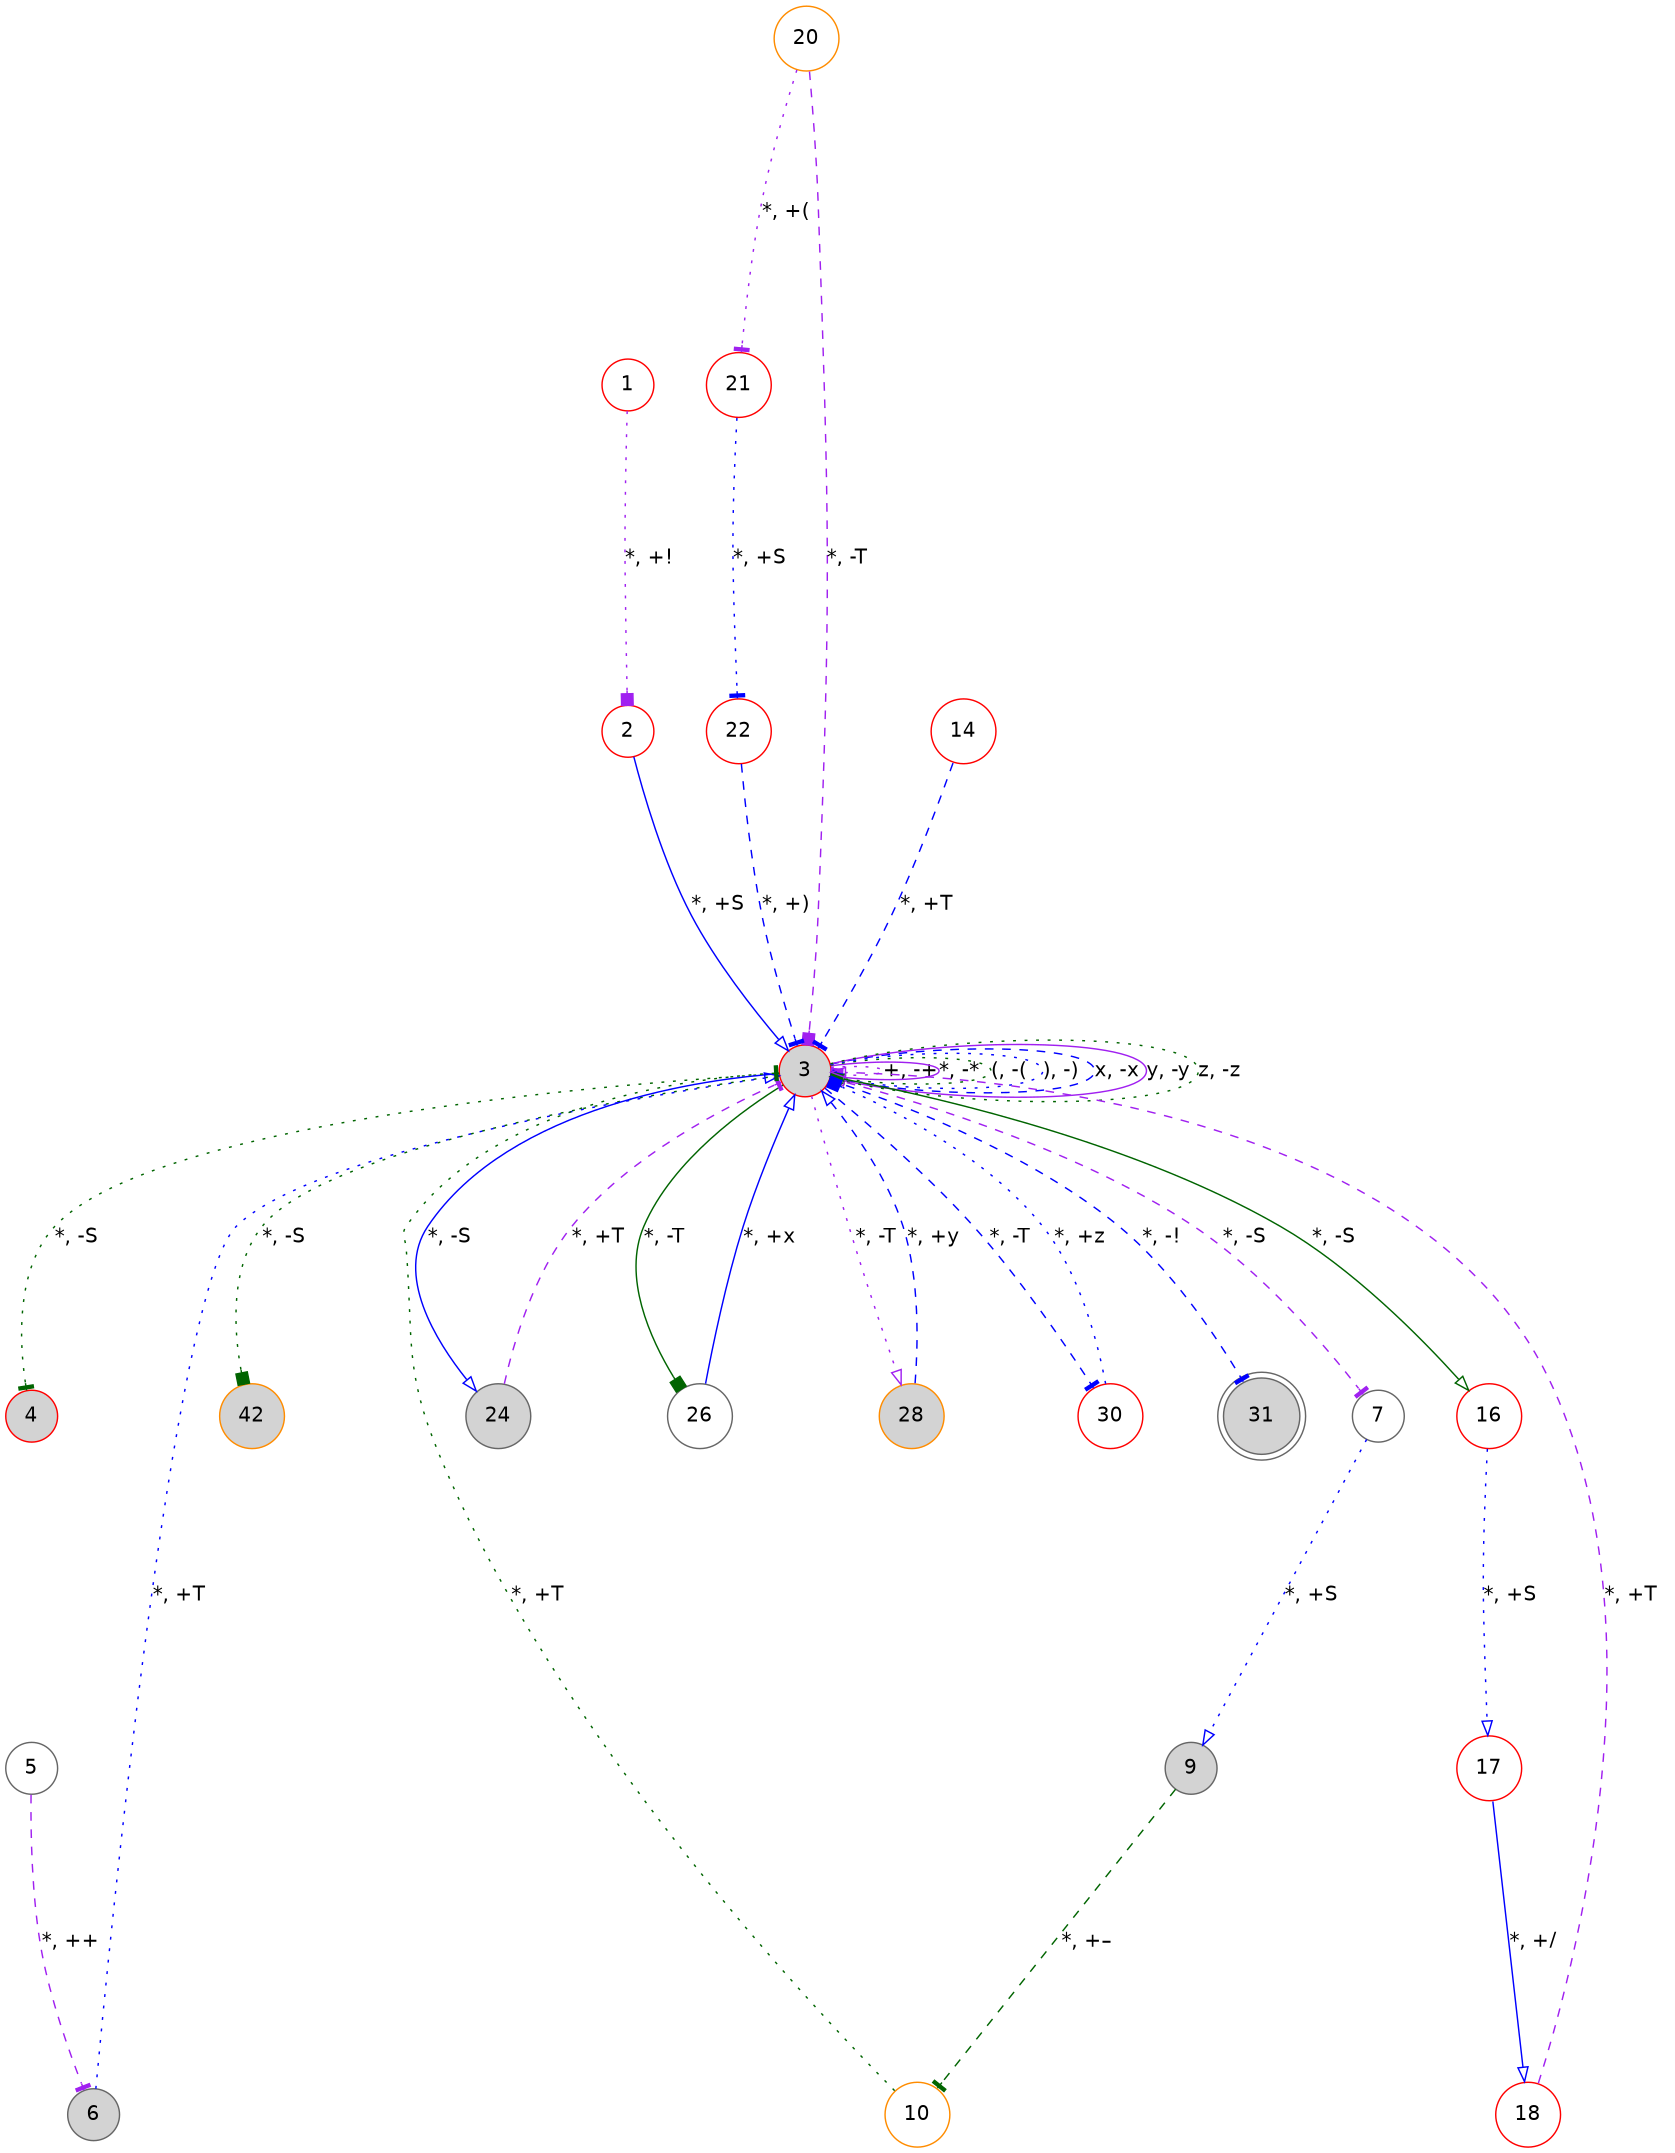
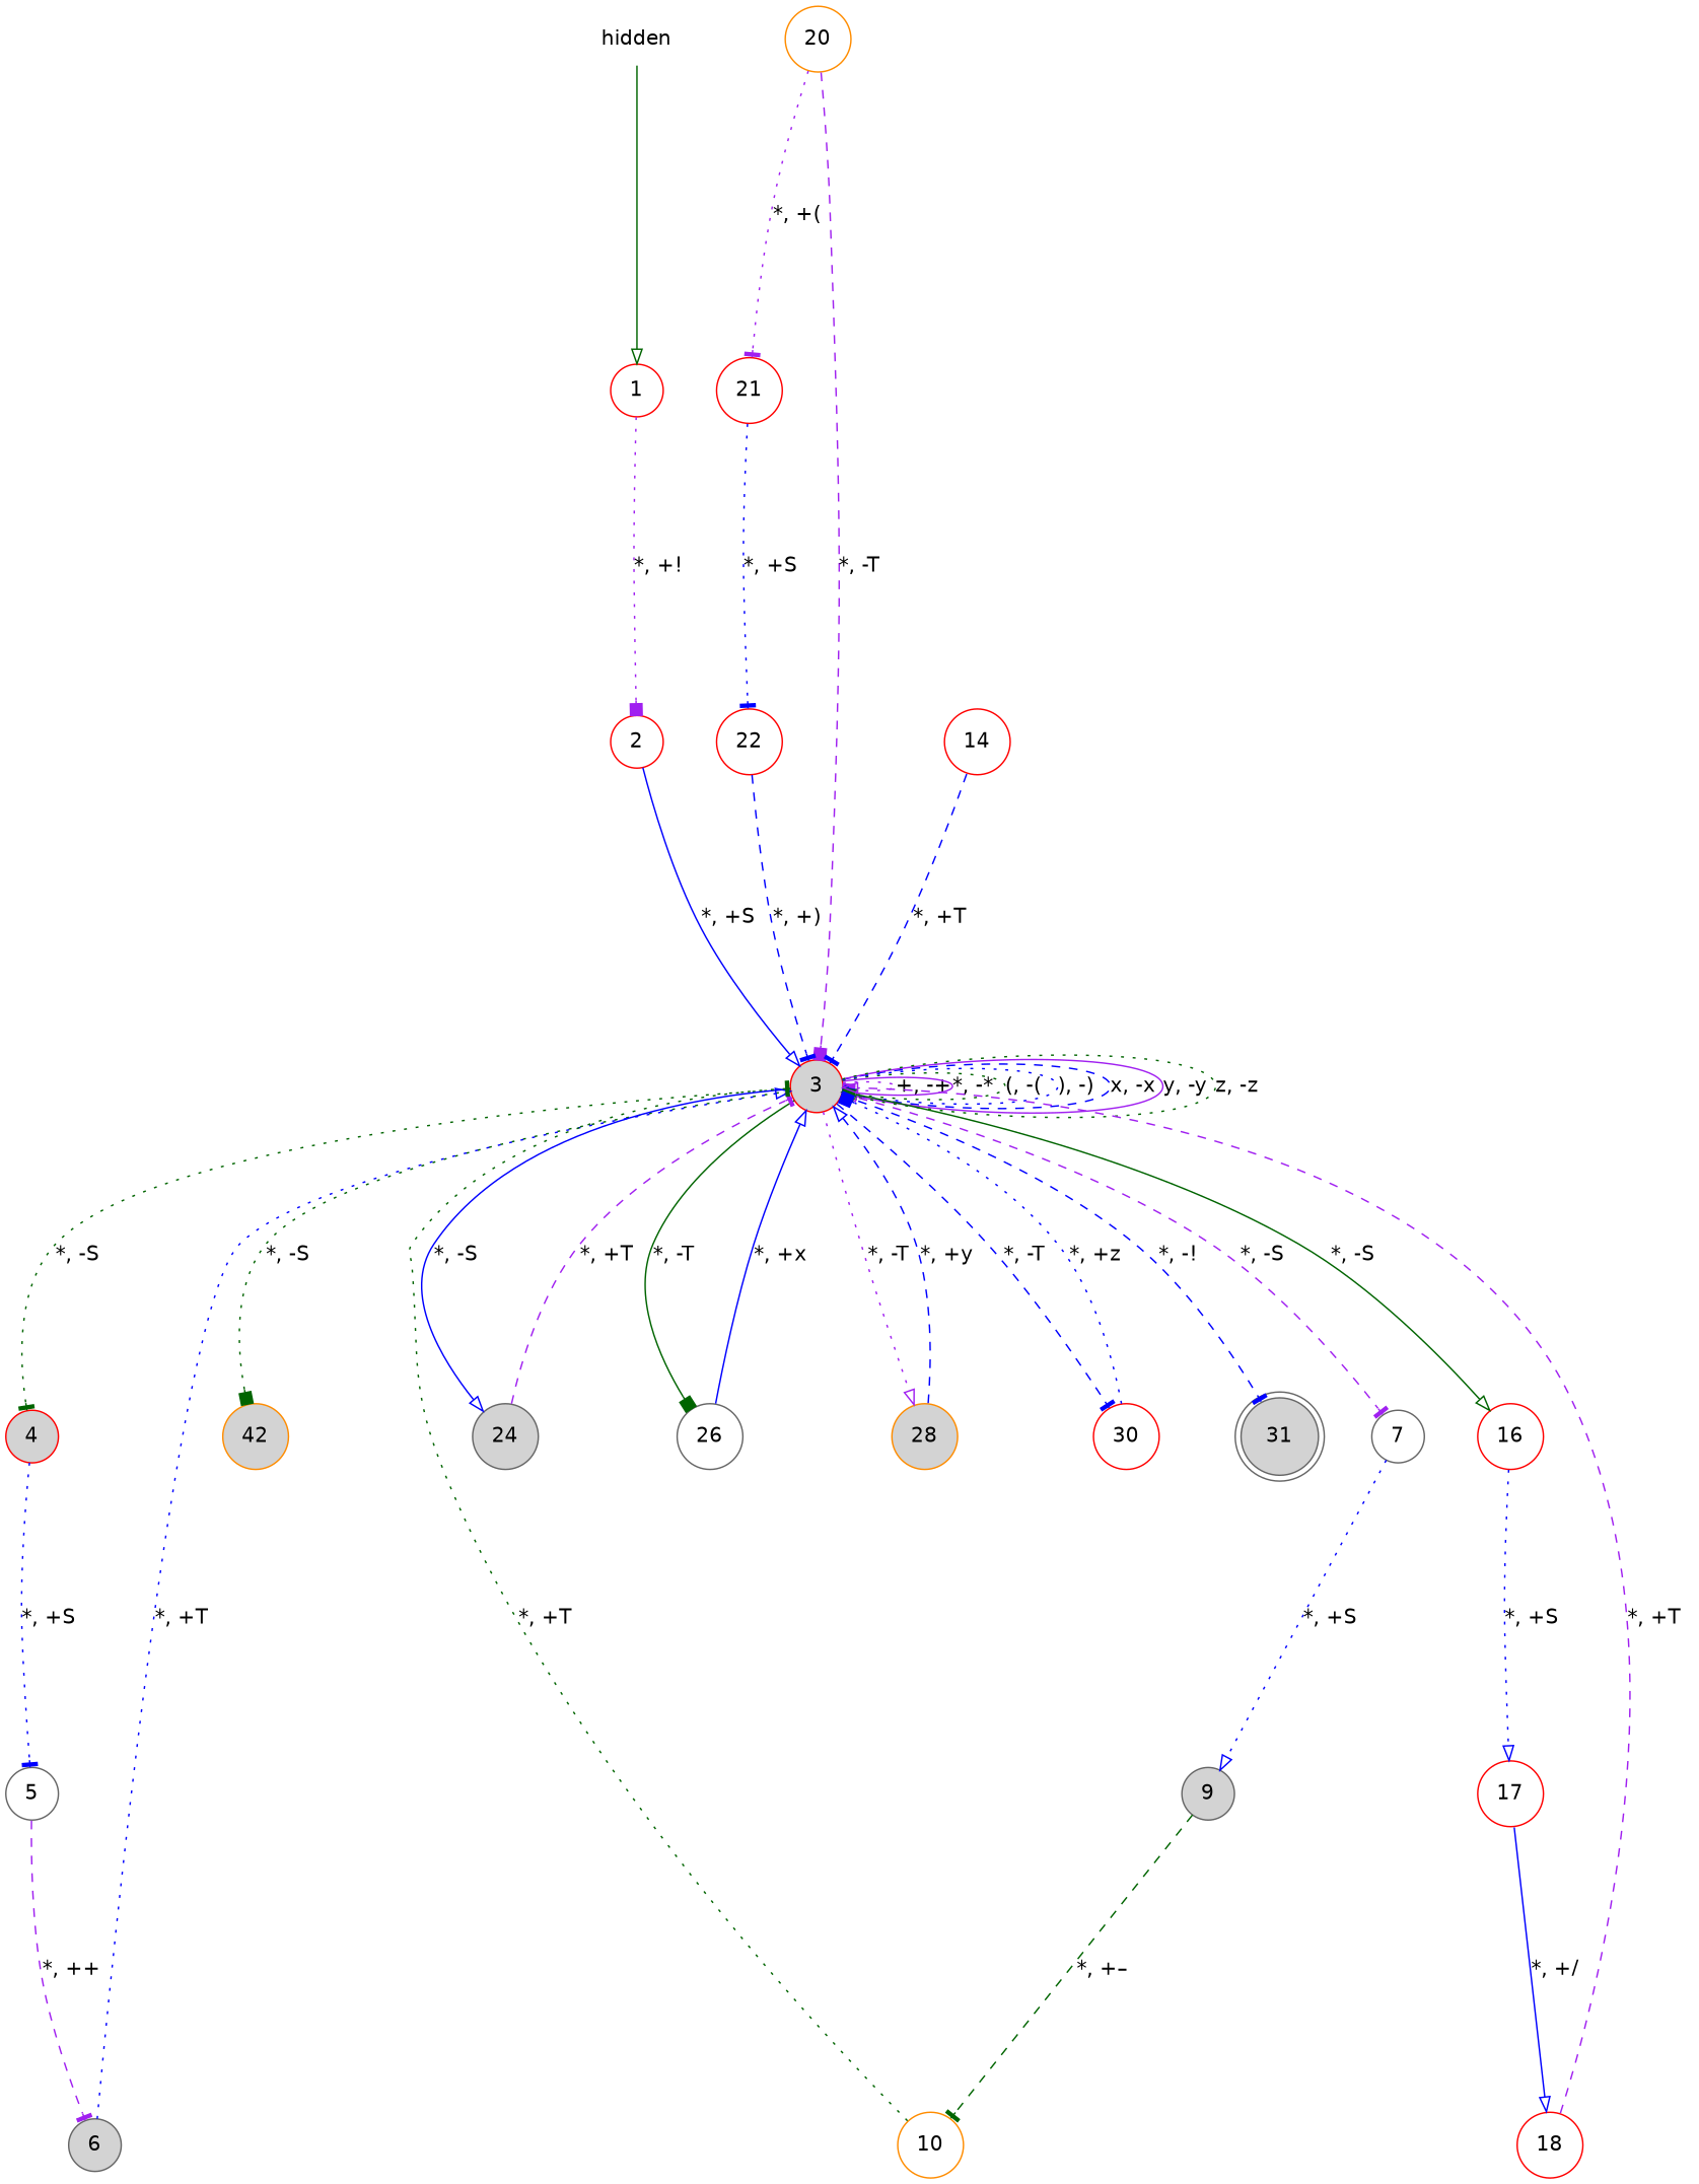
  digraph {
    fontname="DejaVu Sans"
    nodesep=0.5
    rankdir=TB
    ranksep=2.5
    splines=true
    node [color=red fillcolor=white fontname="DejaVu Sans" shape=circle style=filled]
    edge [arrowhead=tee color=blue fontname="DejaVu Sans" style=dotted]
+   hidden [color=gray40 shape=plaintext]
    1
    2
    3 [fillcolor=lightgrey]
    4 [fillcolor=lightgrey]
    n6 [color=gray40 label=7]
    n7 [color=darkorange fillcolor=lightgrey label=42]
    16
    24 [color=gray40 fillcolor=lightgrey]
    26 [color=gray40]
    28 [color=darkorange fillcolor=lightgrey]
    30
    31 [color=gray40 fillcolor=lightgrey shape=doublecircle]
    5 [color=gray40]
    9 [color=gray40 fillcolor=lightgrey]
    17
    20 [color=darkorange]
    21
    6 [color=gray40 fillcolor=lightgrey]
    10 [color=darkorange]
    14
    18
    22
+   hidden -> 1 [arrowhead=onormal color=darkgreen style=solid]
    1 -> 2 [arrowhead=box color=purple label="*, +!"]
    2 -> 3 [arrowhead=onormal label="*, +S" style=solid]
    3 -> 3 [arrowhead=box color=purple label="+, -+"]
    3 -> 3 [color=purple label="*, -*" style=solid]
    3 -> 3 [arrowhead=onormal color=darkgreen label="(, -("]
    3 -> 3 [label="), -)"]
    3 -> 3 [arrowhead=box label="x, -x" style=dashed]
    3 -> 3 [arrowhead=onormal color=purple label="y, -y" style=solid]
    3 -> 3 [arrowhead=box color=darkgreen label="z, -z"]
    3 -> 4 [color=darkgreen label="*, -S"]
    3 -> n6 [color=purple label="*, -S" style=dashed]
    3 -> n7 [arrowhead=box color=darkgreen label="*, -S"]
    3 -> 16 [arrowhead=onormal color=darkgreen label="*, -S" style=solid]
    3 -> 24 [arrowhead=onormal label="*, -S" style=solid]
    3 -> 26 [arrowhead=box color=darkgreen label="*, -T" style=solid]
    3 -> 28 [arrowhead=onormal color=purple label="*, -T"]
    3 -> 30 [label="*, -T" style=dashed]
    3 -> 31 [label="*, -!" style=dashed]
+   4 -> 5 [label="*, +S"]
    n6 -> 9 [arrowhead=onormal label="*, +S"]
    16 -> 17 [arrowhead=onormal label="*, +S"]
    24 -> 3 [color=purple label="*, +T" style=dashed]
    26 -> 3 [arrowhead=onormal label="*, +x" style=solid]
    28 -> 3 [arrowhead=onormal label="*, +y" style=dashed]
    30 -> 3 [arrowhead=box label="*, +z"]
    5 -> 6 [color=purple label="*, ++" style=dashed]
    9 -> 10 [color=darkgreen label="*, +–" style=dashed]
    17 -> 18 [arrowhead=onormal label="*, +/" style=solid]
    20 -> 3 [arrowhead=box color=purple label="*, -T" style=dashed]
    20 -> 21 [color=purple label="*, +("]
    21 -> 22 [label="*, +S"]
    6 -> 3 [arrowhead=onormal label="*, +T"]
    10 -> 3 [color=darkgreen label="*, +T"]
    14 -> 3 [label="*, +T" style=dashed]
    18 -> 3 [arrowhead=onormal color=purple label="*, +T" style=dashed]
    22 -> 3 [label="*, +)" style=dashed]
  }
